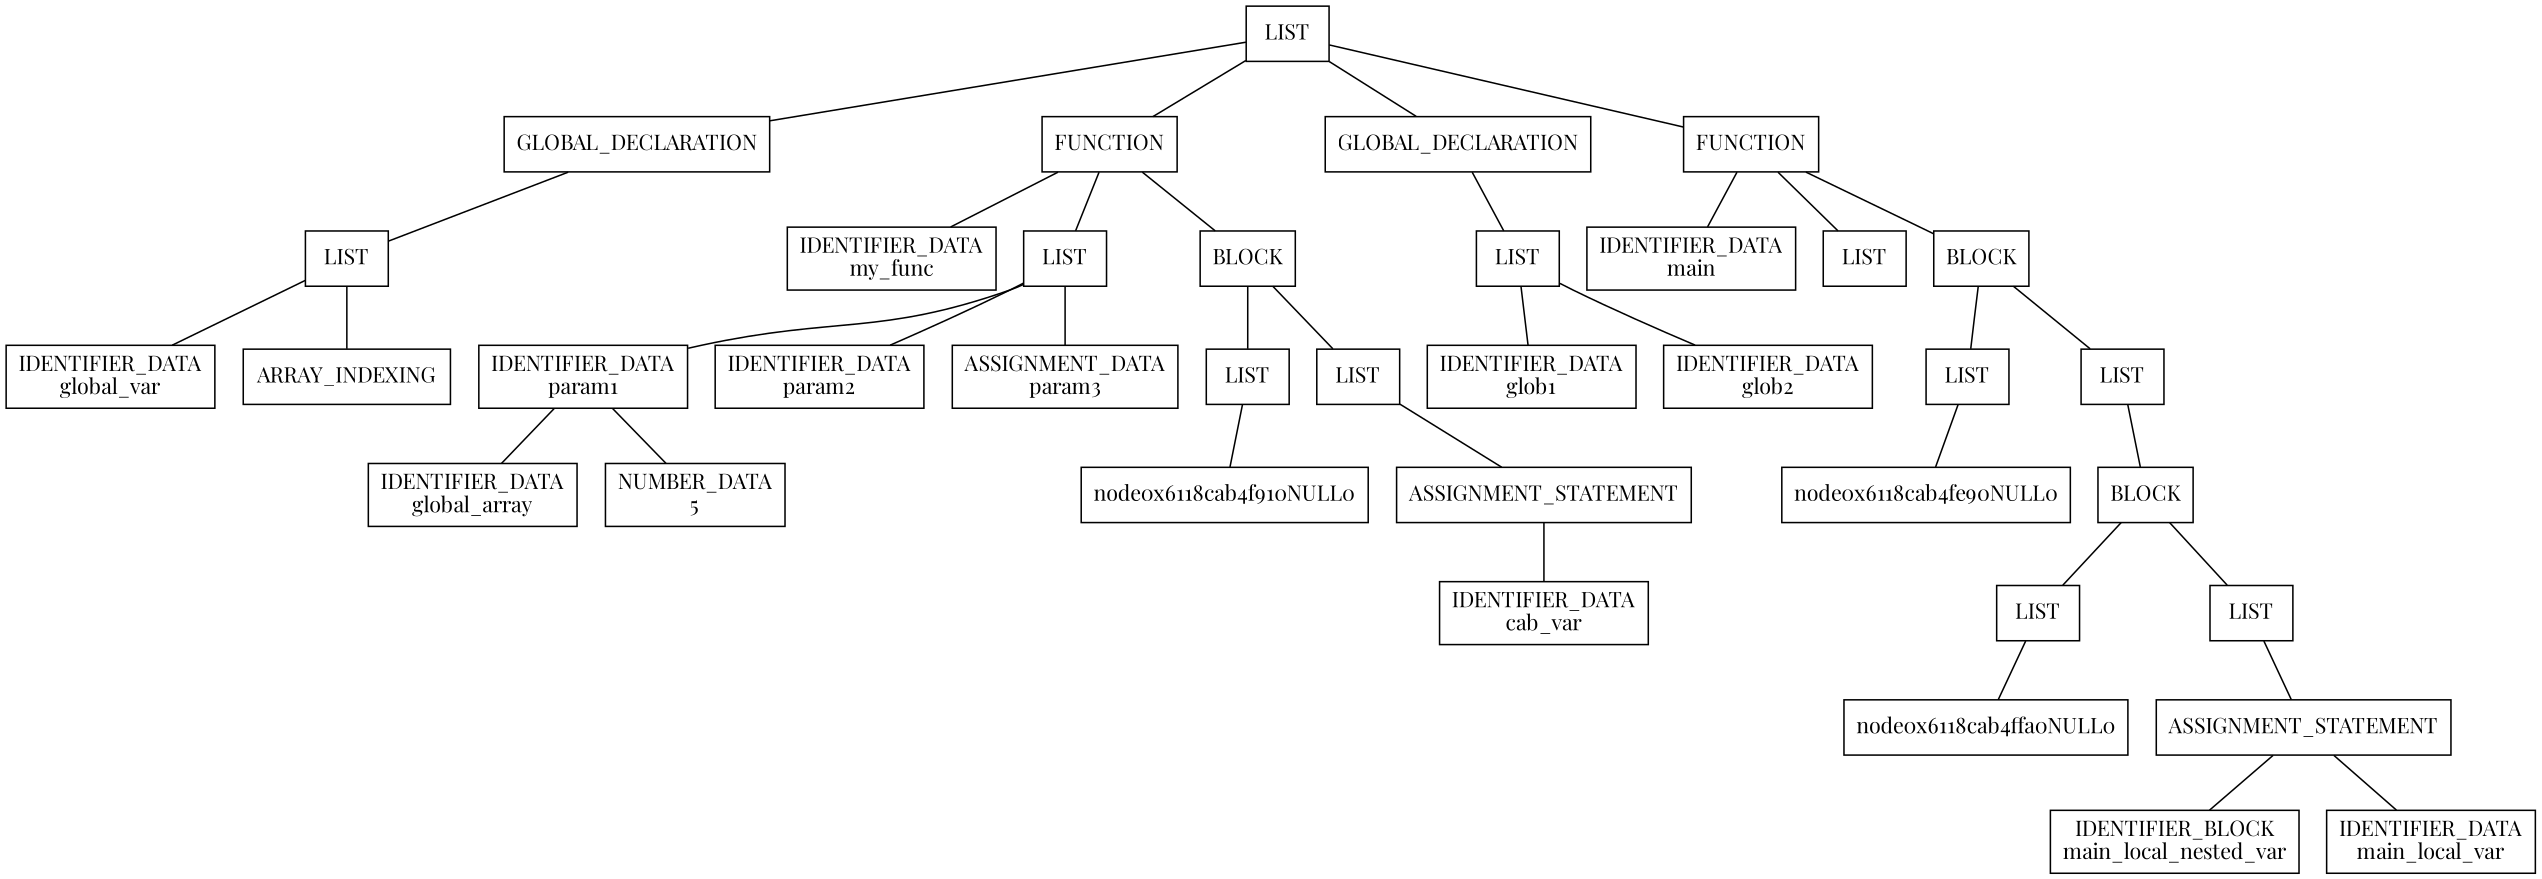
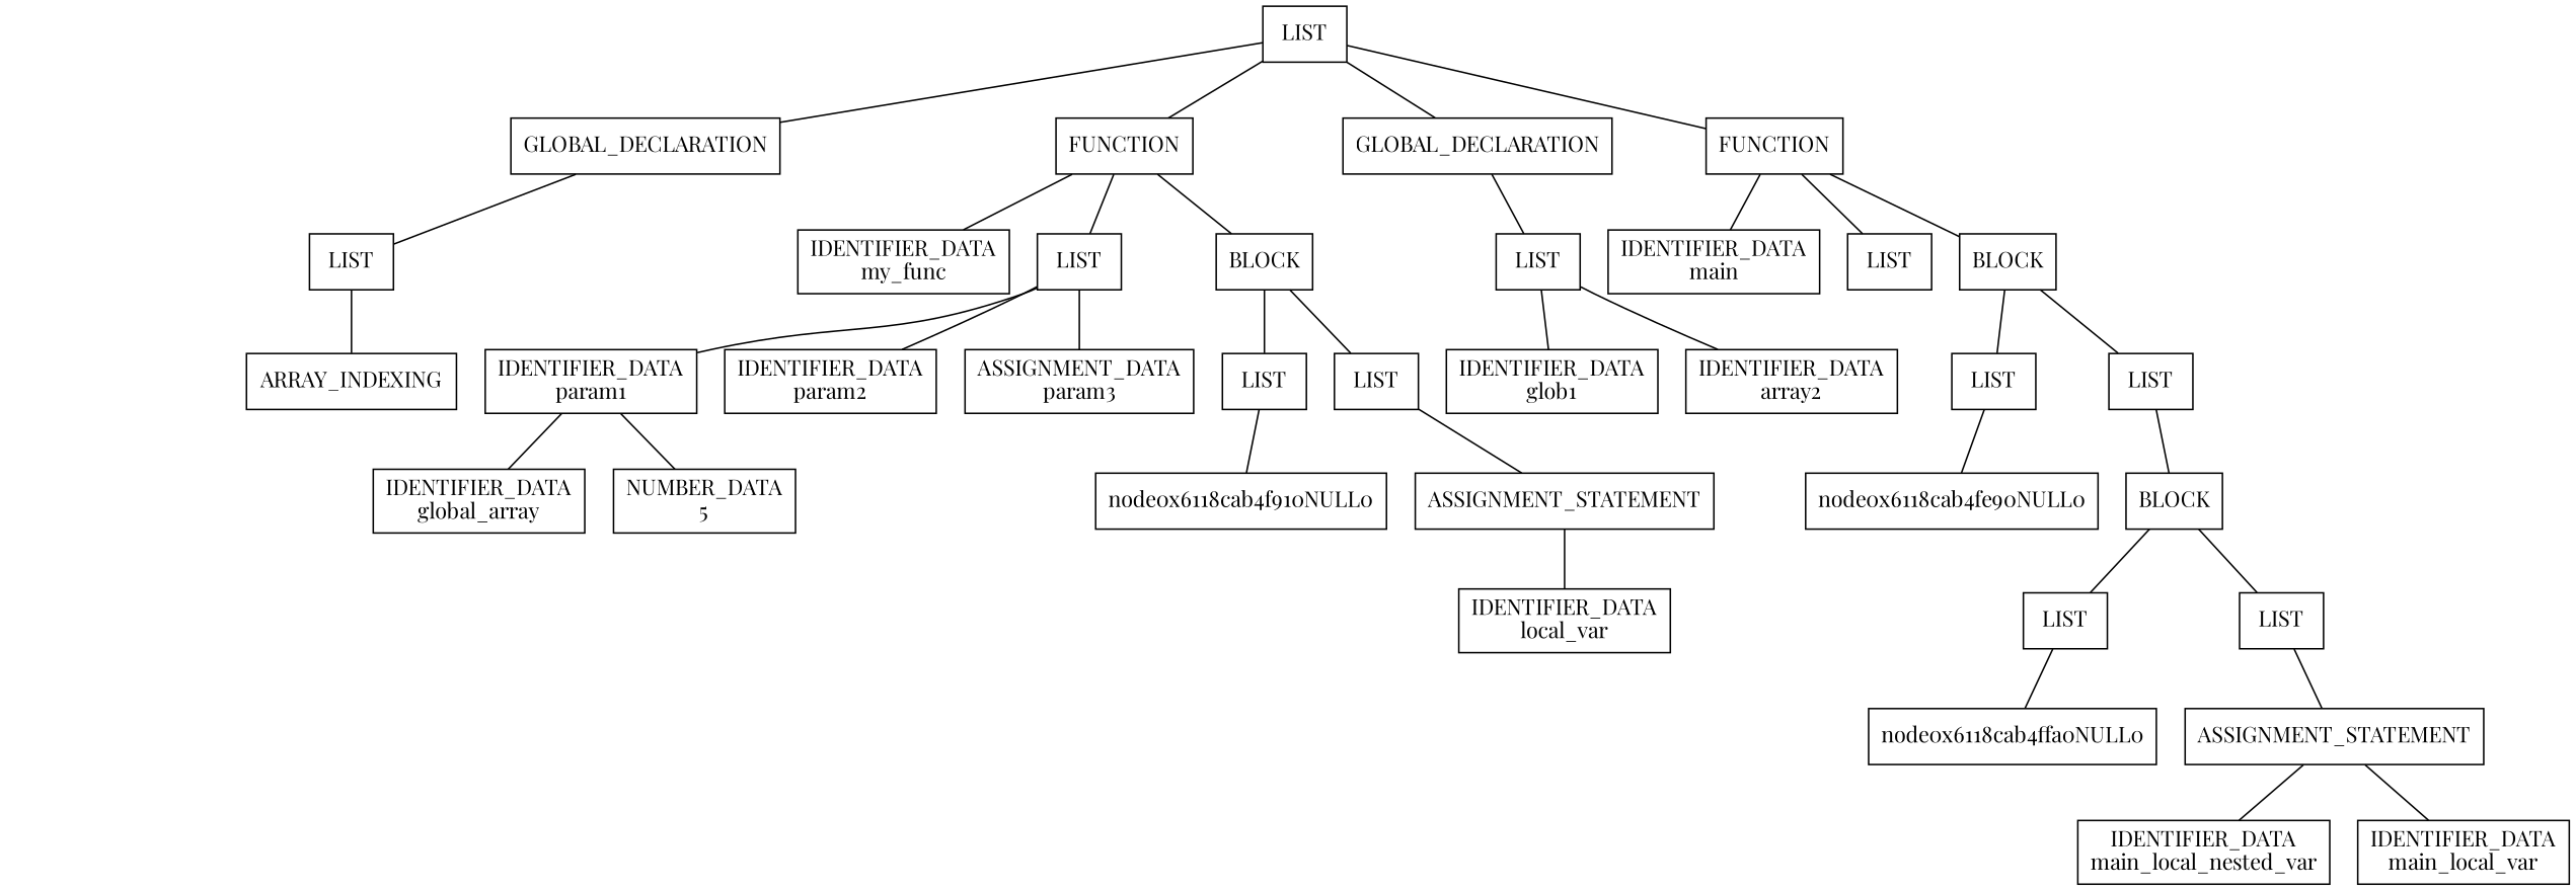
  graph {
    fontname="Playfair Display"
    node [fontname="Playfair Display" shape=box]
    edge [fontname="Playfair Display"]
    n1 [height=0.5 label=LIST width=0.75]
    n2 [height=0.5 label=GLOBAL_DECLARATION width=2.3889]
    n3 [height=0.5 label=FUNCTION width=1.1701]
    n4 [height=0.5 label=GLOBAL_DECLARATION width=2.3889]
    n5 [height=0.5 label=FUNCTION width=1.1701]
    n6 [height=0.5 label=LIST width=0.75]
    n7 [height=0.56944 label="IDENTIFIER_DATA\nmy_func" width=1.8368]
    n8 [height=0.5 label=LIST width=0.75]
    n9 [height=0.5 label=BLOCK width=0.85764]
    n10 [height=0.5 label=LIST width=0.75]
    n11 [height=0.56944 label="IDENTIFIER_DATA\nmain" width=1.8368]
    n12 [height=0.5 label=LIST width=0.75]
    n13 [height=0.5 label=BLOCK width=0.85764]
-   n14 [height=0.56944 label="IDENTIFIER_DATA\nglobal_var" width=1.8368]
    n15 [height=0.5 label=ARRAY_INDEXING width=1.8785]
    n16 [height=0.56944 label="IDENTIFIER_DATA\nparam1" width=1.8368]
    n17 [height=0.56944 label="IDENTIFIER_DATA\nparam2" width=1.8368]
    n18 [height=0.56944 label="ASSIGNMENT_DATA\nparam3" width=1.8368]
    n19 [height=0.5 label=LIST width=0.75]
    n20 [height=0.5 label=LIST width=0.75]
    n21 [height=0.56944 label="IDENTIFIER_DATA\nglob1" width=1.8368]
-   n22 [height=0.56944 label="IDENTIFIER_DATA\nglob2" width=1.8368]
+   n22 [height=0.56944 label="IDENTIFIER_DATA\narray2" width=1.8368]
    n23 [height=0.5 label=LIST width=0.75]
    n24 [height=0.5 label=LIST width=0.75]
    n25 [height=0.56944 label="IDENTIFIER_DATA\nglobal_array" width=1.8368]
    n26 [height=0.56944 label="NUMBER_DATA\n5" width=1.6181]
    node0x6118cab4f910NULL0 [height=0.5 width=2.441]
    n28 [height=0.5 label=ASSIGNMENT_STATEMENT width=2.6285]
-   n29 [height=0.56944 label="IDENTIFIER_DATA\ncab_var" width=1.8368]
+   n29 [height=0.56944 label="IDENTIFIER_DATA\nlocal_var" width=1.8368]
    node0x6118cab4fe90NULL0 [height=0.5 width=2.4306]
    n31 [height=0.5 label=BLOCK width=0.85764]
    n32 [height=0.5 label=LIST width=0.75]
    n33 [height=0.5 label=LIST width=0.75]
    node0x6118cab4ffa0NULL0 [height=0.5 width=2.3993]
    n35 [height=0.5 label=ASSIGNMENT_STATEMENT width=2.6285]
-   n36 [height=0.56944 label="IDENTIFIER_BLOCK\nmain_local_nested_var" width=1.9722]
+   n36 [height=0.56944 label="IDENTIFIER_DATA\nmain_local_nested_var" width=1.9722]
    n37 [height=0.56944 label="IDENTIFIER_DATA\nmain_local_var" width=1.8368]
    n1 -- n2
    n1 -- n3
    n1 -- n4
    n1 -- n5
    n2 -- n6
    n3 -- n7
    n3 -- n8
    n3 -- n9
    n4 -- n10
    n5 -- n11
    n5 -- n12
    n5 -- n13
-   n6 -- n14
    n6 -- n15
    n8 -- n16
    n8 -- n17
    n8 -- n18
    n9 -- n19
    n9 -- n20
    n10 -- n21
    n10 -- n22
    n13 -- n23
    n13 -- n24
    n16 -- n25
    n16 -- n26
    n19 -- node0x6118cab4f910NULL0
    n20 -- n28
    n23 -- node0x6118cab4fe90NULL0
    n24 -- n31
    n28 -- n29
    n31 -- n32
    n31 -- n33
    n32 -- node0x6118cab4ffa0NULL0
    n33 -- n35
    n35 -- n36
    n35 -- n37
  }
